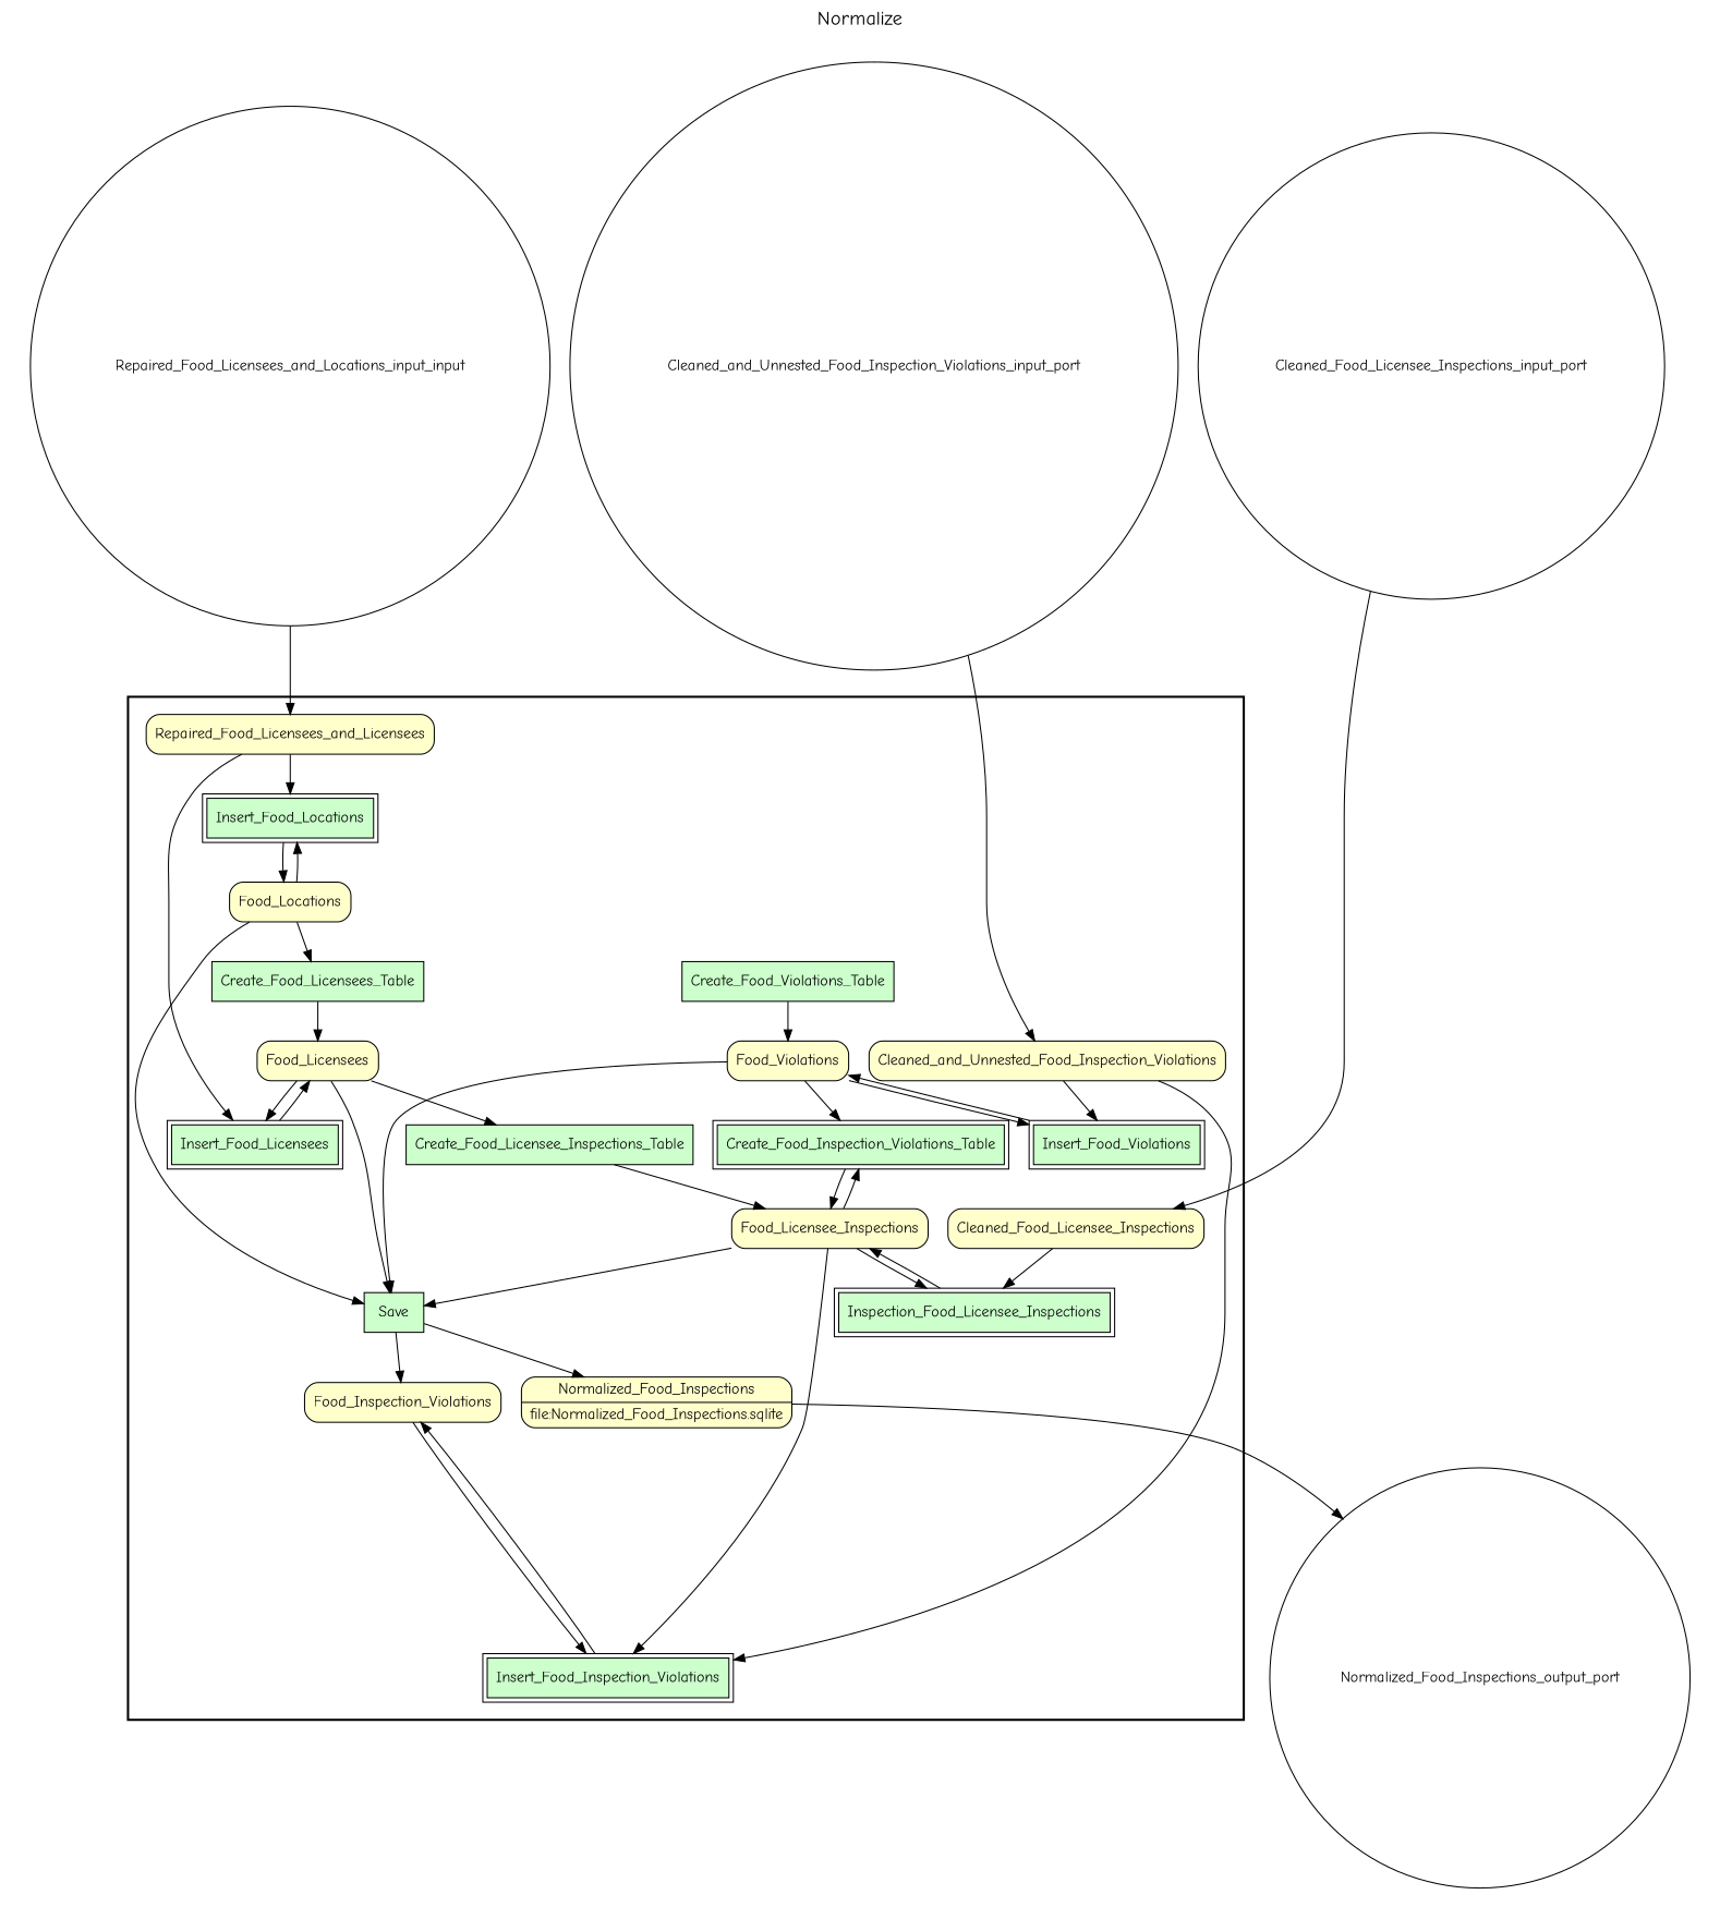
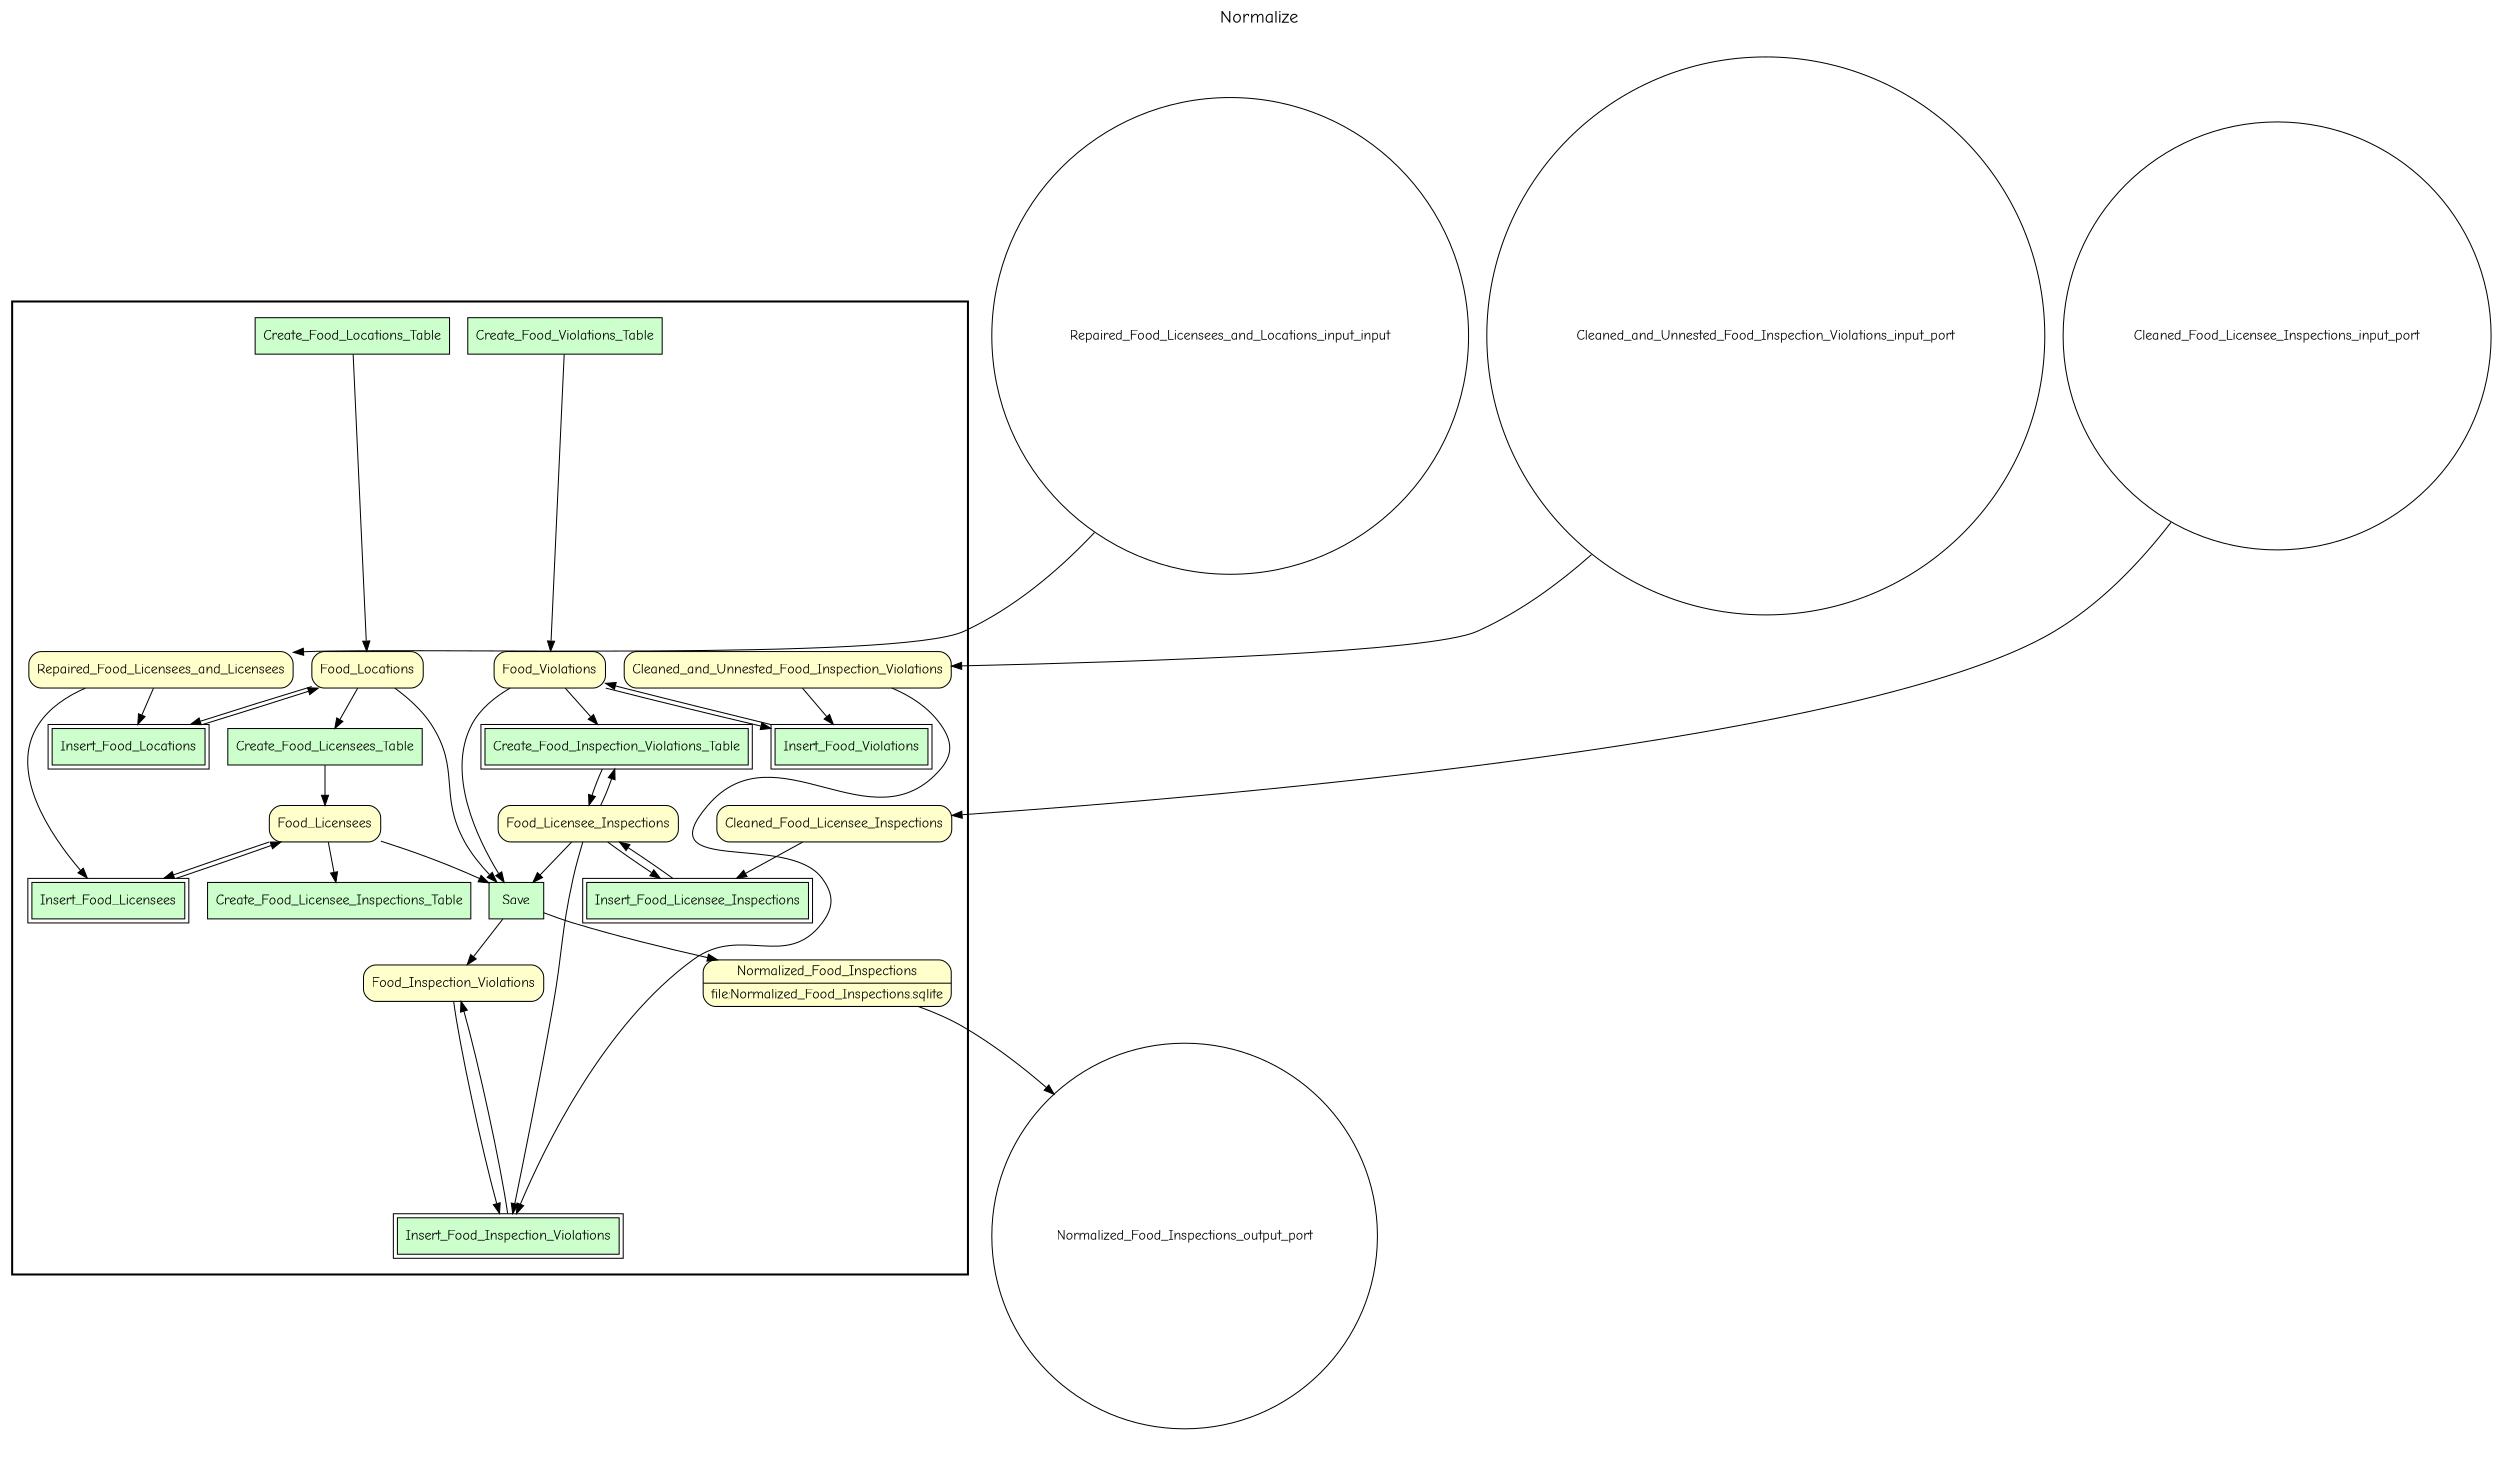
  digraph {
    fontname="Comic Neue"
    fontsize=18
    label=Normalize
    labelloc=t
    rankdir=TB
    node [fillcolor="#CCFFCC" fontname="Comic Neue" peripheries=1 shape=box style="rounded,filled"]
    edge [fontname="Comic Neue"]
    Create_Food_Violations_Table [style=filled]
    Food_Violations [fillcolor="#FFFFCC"]
+   Create_Food_Locations_Table [style=filled]
    Food_Locations [fillcolor="#FFFFCC"]
    Create_Food_Licensees_Table [style=filled]
    Food_Licensees [fillcolor="#FFFFCC"]
    Create_Food_Licensee_Inspections_Table [style=filled]
    Food_Licensee_Inspections [fillcolor="#FFFFCC"]
    Save [style=filled]
    n10 [fillcolor="#FFFFCC" label="{<f0> Normalized_Food_Inspections |<f1> file\:Normalized_Food_Inspections.sqlite}" rankdir=LR shape=record]
    Insert_Food_Violations [peripheries=2 style=filled]
    Insert_Food_Locations [peripheries=2 style=filled]
    Insert_Food_Licensees [peripheries=2 style=filled]
-   Insert_Food_Licensee_Inspections [peripheries=2 style=filled label=Inspection_Food_Licensee_Inspections]
+   Insert_Food_Licensee_Inspections [peripheries=2 style=filled]
    Create_Food_Inspection_Violations_Table [peripheries=2 style=filled]
    Insert_Food_Inspection_Violations [peripheries=2 style=filled]
    Food_Inspection_Violations [fillcolor="#FFFFCC"]
    Cleaned_and_Unnested_Food_Inspection_Violations [fillcolor="#FFFFCC"]
    n19 [fillcolor="#FFFFCC" label=Repaired_Food_Licensees_and_Licensees]
    Cleaned_Food_Licensee_Inspections [fillcolor="#FFFFCC"]
    Cleaned_Food_Licensee_Inspections_input_port [fillcolor="#FFFFFF" shape=circle width=0.2]
    n22 [fillcolor="#FFFFFF" label=Repaired_Food_Licensees_and_Locations_input_input shape=circle width=0.2]
    Cleaned_and_Unnested_Food_Inspection_Violations_input_port [fillcolor="#FFFFFF" shape=circle width=0.2]
    Normalized_Food_Inspections_output_port [fillcolor="#FFFFFF" shape=circle width=0.2]
    subgraph cluster_1 {
      color=black
      label=""
      penwidth=2
      subgraph cluster_2 {
        color=black
        label=""
        penwidth=0
        Create_Food_Violations_Table
        Food_Violations
+       Create_Food_Locations_Table
        Food_Locations
        Create_Food_Licensees_Table
        Food_Licensees
        Create_Food_Licensee_Inspections_Table
        Food_Licensee_Inspections
        Save
        n10
        Insert_Food_Violations
        Insert_Food_Locations
        Insert_Food_Licensees
        Insert_Food_Licensee_Inspections
        Create_Food_Inspection_Violations_Table
        Insert_Food_Inspection_Violations
        Food_Inspection_Violations
        Cleaned_and_Unnested_Food_Inspection_Violations
        n19
        Cleaned_Food_Licensee_Inspections
      }
    }
    subgraph cluster_3 {
      label=""
      penwidth=0
      subgraph cluster_4 {
        label=""
        penwidth=0
        Normalized_Food_Inspections_output_port
      }
    }
    subgraph cluster_5 {
      label=""
      penwidth=0
      subgraph cluster_6 {
        label=""
        penwidth=0
        Cleaned_Food_Licensee_Inspections_input_port
        n22
        Cleaned_and_Unnested_Food_Inspection_Violations_input_port
      }
    }
    Create_Food_Violations_Table -> Food_Violations
    Food_Violations -> Save
    Food_Violations -> Insert_Food_Violations
    Food_Violations -> Create_Food_Inspection_Violations_Table
+   Create_Food_Locations_Table -> Food_Locations
    Food_Locations -> Create_Food_Licensees_Table
    Food_Locations -> Save
    Food_Locations -> Insert_Food_Locations
    Create_Food_Licensees_Table -> Food_Licensees
    Food_Licensees -> Create_Food_Licensee_Inspections_Table
    Food_Licensees -> Save
    Food_Licensees -> Insert_Food_Licensees
-   Create_Food_Licensee_Inspections_Table -> Food_Licensee_Inspections
    Food_Licensee_Inspections -> Save
    Food_Licensee_Inspections -> Insert_Food_Licensee_Inspections
    Food_Licensee_Inspections -> Create_Food_Inspection_Violations_Table
    Food_Licensee_Inspections -> Insert_Food_Inspection_Violations
    Save -> n10
    Save -> Food_Inspection_Violations
    n10 -> Normalized_Food_Inspections_output_port
    Insert_Food_Violations -> Food_Violations
    Insert_Food_Locations -> Food_Locations
    Insert_Food_Licensees -> Food_Licensees
    Insert_Food_Licensee_Inspections -> Food_Licensee_Inspections
    Create_Food_Inspection_Violations_Table -> Food_Licensee_Inspections
    Insert_Food_Inspection_Violations -> Food_Inspection_Violations
    Food_Inspection_Violations -> Insert_Food_Inspection_Violations
    Cleaned_and_Unnested_Food_Inspection_Violations -> Insert_Food_Violations
    Cleaned_and_Unnested_Food_Inspection_Violations -> Insert_Food_Inspection_Violations
    n19 -> Insert_Food_Locations
    n19 -> Insert_Food_Licensees
    Cleaned_Food_Licensee_Inspections -> Insert_Food_Licensee_Inspections
    Cleaned_Food_Licensee_Inspections_input_port -> Cleaned_Food_Licensee_Inspections
    n22 -> n19
    Cleaned_and_Unnested_Food_Inspection_Violations_input_port -> Cleaned_and_Unnested_Food_Inspection_Violations
  }
